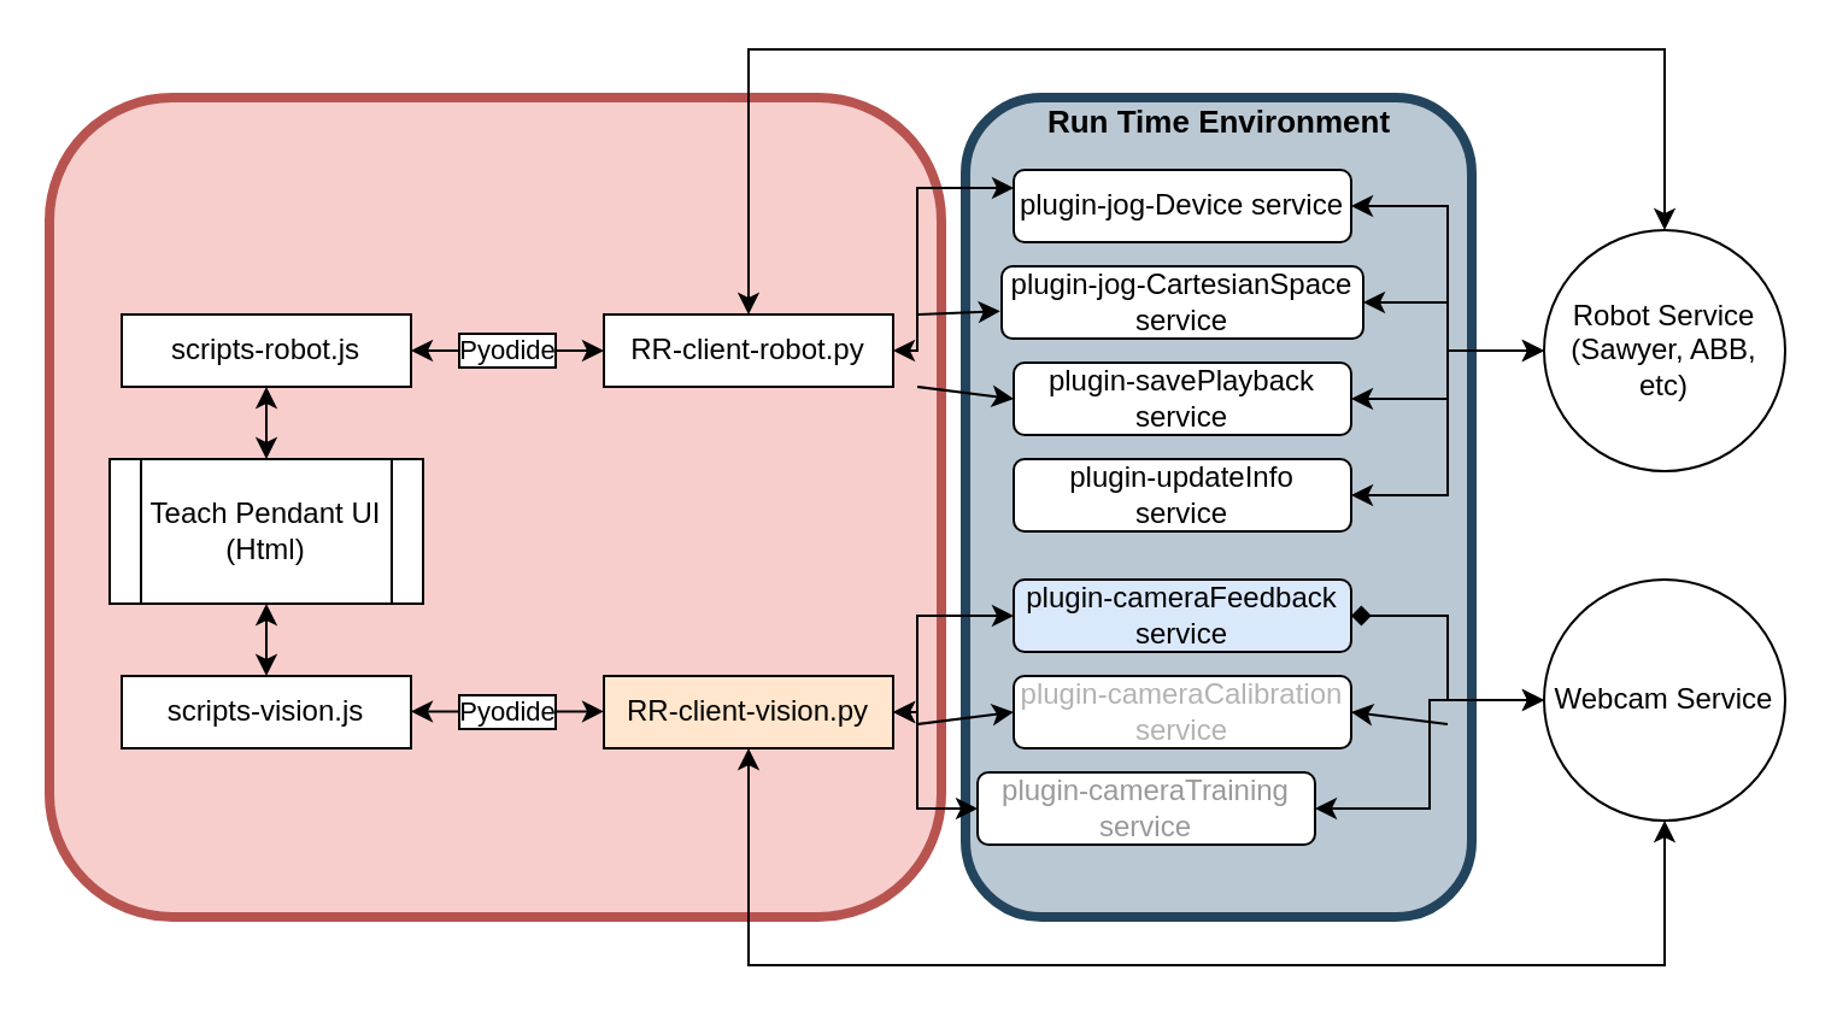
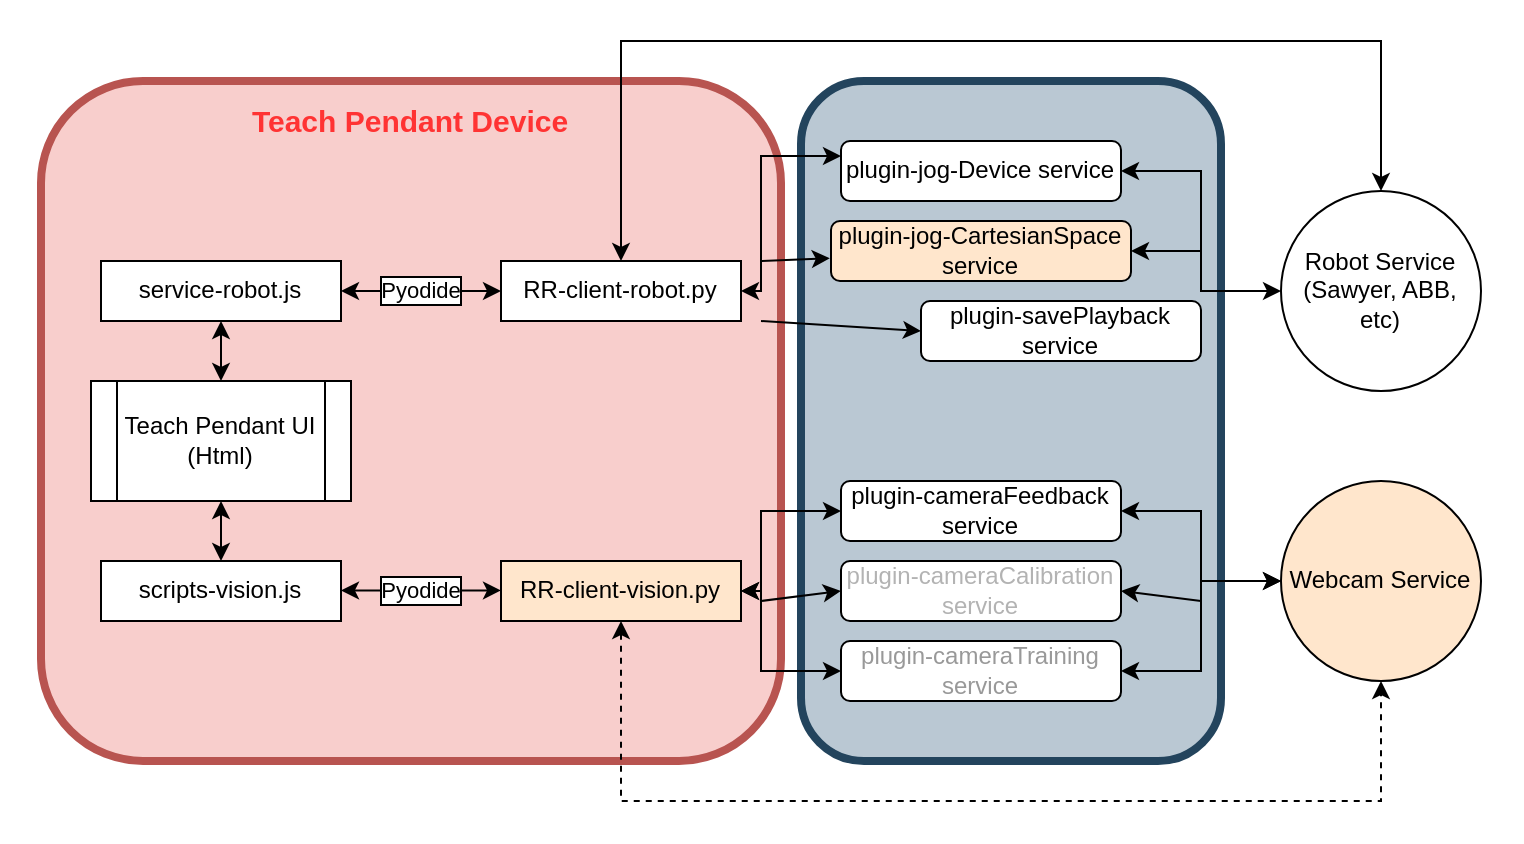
  <mxCell id="0" />
  <mxCell id="1" parent="0" />
  <mxCell id="2" value="" style="rounded=1;whiteSpace=wrap;html=1;fillColor=#f8cecc;strokeColor=#b85450;shadow=0;glass=0;strokeWidth=4;" vertex="1" parent="1"><mxGeometry x="20" y="40" width="370" height="340" as="geometry" /></mxCell>
  <mxCell id="3" value="" style="rounded=1;whiteSpace=wrap;html=1;shadow=0;glass=0;strokeWidth=4;fillColor=#bac8d3;strokeColor=#23445d;" vertex="1" parent="1"><mxGeometry x="400" y="40" width="210" height="340" as="geometry" /></mxCell>
  <mxCell id="4" value="Pyodide" style="edgeStyle=orthogonalEdgeStyle;rounded=0;orthogonalLoop=1;jettySize=auto;html=1;exitX=1;exitY=0.5;exitDx=0;exitDy=0;entryX=0;entryY=0.5;entryDx=0;entryDy=0;labelBorderColor=#000000;startArrow=classic;startFill=1;" edge="1" parent="1" source="6" target="13"><mxGeometry relative="1" as="geometry" /></mxCell>
  <mxCell id="5" style="edgeStyle=orthogonalEdgeStyle;rounded=0;orthogonalLoop=1;jettySize=auto;html=1;exitX=0.5;exitY=1;exitDx=0;exitDy=0;entryX=0.5;entryY=0;entryDx=0;entryDy=0;startArrow=classic;startFill=1;" edge="1" parent="1" source="6" target="8"><mxGeometry relative="1" as="geometry" /></mxCell>
- <mxCell id="6" value="scripts-robot.js" style="rounded=0;whiteSpace=wrap;html=1;" vertex="1" parent="1"><mxGeometry x="50" y="130" width="120" height="30" as="geometry" /></mxCell>
+ <mxCell id="6" value="service-robot.js" style="rounded=0;whiteSpace=wrap;html=1;" vertex="1" parent="1"><mxGeometry x="50" y="130" width="120" height="30" as="geometry" /></mxCell>
  <mxCell id="7" style="edgeStyle=orthogonalEdgeStyle;rounded=0;orthogonalLoop=1;jettySize=auto;html=1;exitX=0.5;exitY=1;exitDx=0;exitDy=0;entryX=0.5;entryY=0;entryDx=0;entryDy=0;startArrow=classic;startFill=1;" edge="1" parent="1" source="8" target="9"><mxGeometry relative="1" as="geometry" /></mxCell>
  <mxCell id="8" value="Teach Pendant UI&lt;br&gt;(Html)" style="shape=process;whiteSpace=wrap;html=1;backgroundOutline=1;" vertex="1" parent="1"><mxGeometry x="45" y="190" width="130" height="60" as="geometry" /></mxCell>
  <mxCell id="9" value="scripts-vision.js" style="rounded=0;whiteSpace=wrap;html=1;" vertex="1" parent="1"><mxGeometry x="50" y="280" width="120" height="30" as="geometry" /></mxCell>
  <mxCell id="10" style="edgeStyle=orthogonalEdgeStyle;rounded=0;orthogonalLoop=1;jettySize=auto;html=1;exitX=0.5;exitY=1;exitDx=0;exitDy=0;" edge="1" parent="1" source="6" target="6"><mxGeometry relative="1" as="geometry" /></mxCell>
  <mxCell id="11" style="edgeStyle=orthogonalEdgeStyle;rounded=0;orthogonalLoop=1;jettySize=auto;html=1;exitX=0.5;exitY=1;exitDx=0;exitDy=0;" edge="1" parent="1" source="9" target="9"><mxGeometry relative="1" as="geometry" /></mxCell>
  <mxCell id="12" style="edgeStyle=orthogonalEdgeStyle;rounded=0;orthogonalLoop=1;jettySize=auto;html=1;exitX=0.5;exitY=0;exitDx=0;exitDy=0;entryX=0.5;entryY=0;entryDx=0;entryDy=0;startArrow=classic;startFill=1;" edge="1" parent="1" source="13" target="28"><mxGeometry relative="1" as="geometry"><Array as="points"><mxPoint x="310" y="20" /><mxPoint x="690" y="20" /></Array></mxGeometry></mxCell>
  <mxCell id="13" value="RR-client-robot.py" style="rounded=0;whiteSpace=wrap;html=1;" vertex="1" parent="1"><mxGeometry x="250" y="130" width="120" height="30" as="geometry" /></mxCell>
- <mxCell id="14" style="edgeStyle=orthogonalEdgeStyle;rounded=0;orthogonalLoop=1;jettySize=auto;html=1;exitX=0.5;exitY=1;exitDx=0;exitDy=0;entryX=0.5;entryY=1;entryDx=0;entryDy=0;startArrow=classic;startFill=1;" edge="1" parent="1" source="15" target="32"><mxGeometry relative="1" as="geometry"><Array as="points"><mxPoint x="310" y="400" /><mxPoint x="690" y="400" /></Array></mxGeometry></mxCell>
+ <mxCell id="14" style="edgeStyle=orthogonalEdgeStyle;rounded=0;orthogonalLoop=1;jettySize=auto;html=1;exitX=0.5;exitY=1;exitDx=0;exitDy=0;entryX=0.5;entryY=1;entryDx=0;entryDy=0;startArrow=classic;startFill=1;dashed=1;" edge="1" parent="1" source="15" target="32"><mxGeometry relative="1" as="geometry"><Array as="points"><mxPoint x="310" y="400" /><mxPoint x="690" y="400" /></Array></mxGeometry></mxCell>
  <mxCell id="15" value="RR-client-vision.py" style="rounded=0;whiteSpace=wrap;html=1;fillColor=#ffe6cc;" vertex="1" parent="1"><mxGeometry x="250" y="280" width="120" height="30" as="geometry" /></mxCell>
  <mxCell id="16" value="Pyodide" style="edgeStyle=orthogonalEdgeStyle;rounded=0;orthogonalLoop=1;jettySize=auto;html=1;exitX=1;exitY=0.5;exitDx=0;exitDy=0;entryX=0;entryY=0.5;entryDx=0;entryDy=0;labelBorderColor=#000000;startArrow=classic;startFill=1;" edge="1" parent="1"><mxGeometry relative="1" as="geometry"><mxPoint x="170" y="294.71" as="sourcePoint" /><mxPoint x="250" y="294.71" as="targetPoint" /><mxPoint as="offset" /></mxGeometry></mxCell>
  <mxCell id="17" style="edgeStyle=orthogonalEdgeStyle;rounded=0;orthogonalLoop=1;jettySize=auto;html=1;exitX=0;exitY=0.25;exitDx=0;exitDy=0;entryX=1;entryY=0.5;entryDx=0;entryDy=0;startArrow=classic;startFill=1;" edge="1" parent="1" source="18" target="13"><mxGeometry relative="1" as="geometry"><Array as="points"><mxPoint x="380" y="78" /><mxPoint x="380" y="145" /></Array></mxGeometry></mxCell>
  <mxCell id="18" value="plugin-jog-Device service" style="rounded=1;whiteSpace=wrap;html=1;" vertex="1" parent="1"><mxGeometry x="420" y="70" width="140" height="30" as="geometry" /></mxCell>
- <mxCell id="19" value="plugin-jog-CartesianSpace service" style="rounded=1;whiteSpace=wrap;html=1;" vertex="1" parent="1"><mxGeometry x="415" y="110" width="150" height="30" as="geometry" /></mxCell>
- <mxCell id="20" value="plugin-savePlayback service" style="rounded=1;whiteSpace=wrap;html=1;" vertex="1" parent="1"><mxGeometry x="420" y="150" width="140" height="30" as="geometry" /></mxCell>
+ <mxCell id="19" value="plugin-jog-CartesianSpace service" style="rounded=1;whiteSpace=wrap;html=1;fillColor=#ffe6cc;" vertex="1" parent="1"><mxGeometry x="415" y="110" width="150" height="30" as="geometry" /></mxCell>
+ <mxCell id="20" value="plugin-savePlayback service" style="rounded=1;whiteSpace=wrap;html=1;" vertex="1" parent="1"><mxGeometry x="460" y="150" width="140" height="30" as="geometry" /></mxCell>
  <mxCell id="21" style="edgeStyle=orthogonalEdgeStyle;rounded=0;orthogonalLoop=1;jettySize=auto;html=1;exitX=0;exitY=0.5;exitDx=0;exitDy=0;entryX=1;entryY=0.5;entryDx=0;entryDy=0;startArrow=classic;startFill=1;" edge="1" parent="1" source="22" target="15"><mxGeometry relative="1" as="geometry"><Array as="points"><mxPoint x="380" y="255" /><mxPoint x="380" y="295" /></Array></mxGeometry></mxCell>
- <mxCell id="22" value="plugin-cameraFeedback&lt;br&gt;service" style="rounded=1;whiteSpace=wrap;html=1;fillColor=#dae8fc;" vertex="1" parent="1"><mxGeometry x="420" y="240" width="140" height="30" as="geometry" /></mxCell>
+ <mxCell id="22" value="plugin-cameraFeedback&lt;br&gt;service" style="rounded=1;whiteSpace=wrap;html=1;" vertex="1" parent="1"><mxGeometry x="420" y="240" width="140" height="30" as="geometry" /></mxCell>
  <mxCell id="23" value="&lt;font color=&quot;#b3b3b3&quot;&gt;plugin-cameraCalibration&lt;br&gt;service&lt;/font&gt;" style="rounded=1;whiteSpace=wrap;html=1;" vertex="1" parent="1"><mxGeometry x="420" y="280" width="140" height="30" as="geometry" /></mxCell>
  <mxCell id="24" style="edgeStyle=orthogonalEdgeStyle;rounded=0;orthogonalLoop=1;jettySize=auto;html=1;exitX=0;exitY=0.5;exitDx=0;exitDy=0;entryX=1;entryY=0.5;entryDx=0;entryDy=0;startArrow=classic;startFill=1;" edge="1" parent="1" source="26" target="15"><mxGeometry relative="1" as="geometry"><Array as="points"><mxPoint x="380" y="335" /><mxPoint x="380" y="295" /></Array></mxGeometry></mxCell>
  <mxCell id="25" style="edgeStyle=orthogonalEdgeStyle;rounded=0;orthogonalLoop=1;jettySize=auto;html=1;exitX=1;exitY=0.5;exitDx=0;exitDy=0;entryX=0;entryY=0.5;entryDx=0;entryDy=0;startArrow=classic;startFill=1;" edge="1" parent="1" source="26" target="32"><mxGeometry relative="1" as="geometry" /></mxCell>
- <mxCell id="26" value="&lt;font color=&quot;#999999&quot;&gt;plugin-cameraTraining&lt;br&gt;service&lt;/font&gt;" style="rounded=1;whiteSpace=wrap;html=1;" vertex="1" parent="1"><mxGeometry x="405" y="320" width="140" height="30" as="geometry" /></mxCell>
+ <mxCell id="26" value="&lt;font color=&quot;#999999&quot;&gt;plugin-cameraTraining&lt;br&gt;service&lt;/font&gt;" style="rounded=1;whiteSpace=wrap;html=1;" vertex="1" parent="1"><mxGeometry x="420" y="320" width="140" height="30" as="geometry" /></mxCell>
  <mxCell id="27" style="edgeStyle=orthogonalEdgeStyle;rounded=0;orthogonalLoop=1;jettySize=auto;html=1;exitX=0;exitY=0.5;exitDx=0;exitDy=0;entryX=1;entryY=0.5;entryDx=0;entryDy=0;startArrow=classic;startFill=1;" edge="1" parent="1" source="28" target="18"><mxGeometry relative="1" as="geometry" /></mxCell>
  <mxCell id="28" value="Robot Service&lt;br&gt;(Sawyer, ABB, etc)" style="ellipse;whiteSpace=wrap;html=1;aspect=fixed;" vertex="1" parent="1"><mxGeometry x="640" y="95" width="100" height="100" as="geometry" /></mxCell>
- <mxCell id="29" style="edgeStyle=orthogonalEdgeStyle;rounded=0;orthogonalLoop=1;jettySize=auto;html=1;exitX=1;exitY=0.5;exitDx=0;exitDy=0;entryX=0;entryY=0.5;entryDx=0;entryDy=0;startArrow=classic;startFill=1;" edge="1" parent="1" source="30" target="28"><mxGeometry relative="1" as="geometry" /></mxCell>
- <mxCell id="30" value="plugin-updateInfo&lt;br&gt;service" style="rounded=1;whiteSpace=wrap;html=1;" vertex="1" parent="1"><mxGeometry x="420" y="190" width="140" height="30" as="geometry" /></mxCell>
- <mxCell id="31" style="edgeStyle=orthogonalEdgeStyle;rounded=0;orthogonalLoop=1;jettySize=auto;html=1;exitX=0;exitY=0.5;exitDx=0;exitDy=0;entryX=1;entryY=0.5;entryDx=0;entryDy=0;startArrow=classic;startFill=1;endArrow=diamond;" edge="1" parent="1" source="32" target="22"><mxGeometry relative="1" as="geometry" /></mxCell>
- <mxCell id="32" value="Webcam Service" style="ellipse;whiteSpace=wrap;html=1;aspect=fixed;" vertex="1" parent="1"><mxGeometry x="640" y="240" width="100" height="100" as="geometry" /></mxCell>
+ <mxCell id="31" style="edgeStyle=orthogonalEdgeStyle;rounded=0;orthogonalLoop=1;jettySize=auto;html=1;exitX=0;exitY=0.5;exitDx=0;exitDy=0;entryX=1;entryY=0.5;entryDx=0;entryDy=0;startArrow=classic;startFill=1;" edge="1" parent="1" source="32" target="22"><mxGeometry relative="1" as="geometry" /></mxCell>
+ <mxCell id="32" value="Webcam Service" style="ellipse;whiteSpace=wrap;html=1;aspect=fixed;fillColor=#ffe6cc;" vertex="1" parent="1"><mxGeometry x="640" y="240" width="100" height="100" as="geometry" /></mxCell>
  <mxCell id="33" value="" style="endArrow=classic;html=1;entryX=-0.004;entryY=0.621;entryDx=0;entryDy=0;entryPerimeter=0;" edge="1" parent="1" target="19"><mxGeometry width="50" height="50" relative="1" as="geometry"><mxPoint x="380" y="130" as="sourcePoint" /><mxPoint x="460" y="140" as="targetPoint" /></mxGeometry></mxCell>
  <mxCell id="34" value="" style="endArrow=classic;html=1;entryX=0;entryY=0.5;entryDx=0;entryDy=0;" edge="1" parent="1" target="20"><mxGeometry width="50" height="50" relative="1" as="geometry"><mxPoint x="380" y="160" as="sourcePoint" /><mxPoint x="460" y="140" as="targetPoint" /></mxGeometry></mxCell>
  <mxCell id="35" value="" style="endArrow=classic;html=1;entryX=0;entryY=0.5;entryDx=0;entryDy=0;" edge="1" parent="1" target="23"><mxGeometry width="50" height="50" relative="1" as="geometry"><mxPoint x="380" y="300" as="sourcePoint" /><mxPoint x="460" y="160" as="targetPoint" /></mxGeometry></mxCell>
  <mxCell id="36" value="" style="endArrow=classic;html=1;entryX=1;entryY=0.5;entryDx=0;entryDy=0;" edge="1" parent="1" target="20"><mxGeometry width="50" height="50" relative="1" as="geometry"><mxPoint x="600" y="165" as="sourcePoint" /><mxPoint x="560" y="160" as="targetPoint" /></mxGeometry></mxCell>
  <mxCell id="37" value="" style="endArrow=classic;html=1;entryX=1;entryY=0.5;entryDx=0;entryDy=0;" edge="1" parent="1" target="19"><mxGeometry width="50" height="50" relative="1" as="geometry"><mxPoint x="600" y="125" as="sourcePoint" /><mxPoint x="570" y="120" as="targetPoint" /></mxGeometry></mxCell>
  <mxCell id="38" value="" style="endArrow=classic;html=1;entryX=1;entryY=0.5;entryDx=0;entryDy=0;" edge="1" parent="1" target="23"><mxGeometry width="50" height="50" relative="1" as="geometry"><mxPoint x="600" y="300" as="sourcePoint" /><mxPoint x="570" y="120" as="targetPoint" /></mxGeometry></mxCell>
- <mxCell id="40" value="&lt;b&gt;&lt;font style=&quot;font-size: 13px&quot;&gt;Run Time Environment&lt;/font&gt;&lt;/b&gt;" style="text;html=1;strokeColor=none;fillColor=none;align=center;verticalAlign=middle;whiteSpace=wrap;rounded=0;shadow=0;glass=0;" vertex="1" parent="1"><mxGeometry x="432.5" y="40" width="145" height="20" as="geometry" /></mxCell>
+ <mxCell id="39" value="&lt;b&gt;&lt;font style=&quot;font-size: 15px&quot; color=&quot;#ff3333&quot;&gt;Teach Pendant Device&lt;/font&gt;&lt;/b&gt;" style="text;html=1;strokeColor=none;fillColor=none;align=center;verticalAlign=middle;whiteSpace=wrap;rounded=0;shadow=0;glass=0;" vertex="1" parent="1"><mxGeometry x="120" y="50" width="170" height="20" as="geometry" /></mxCell>
